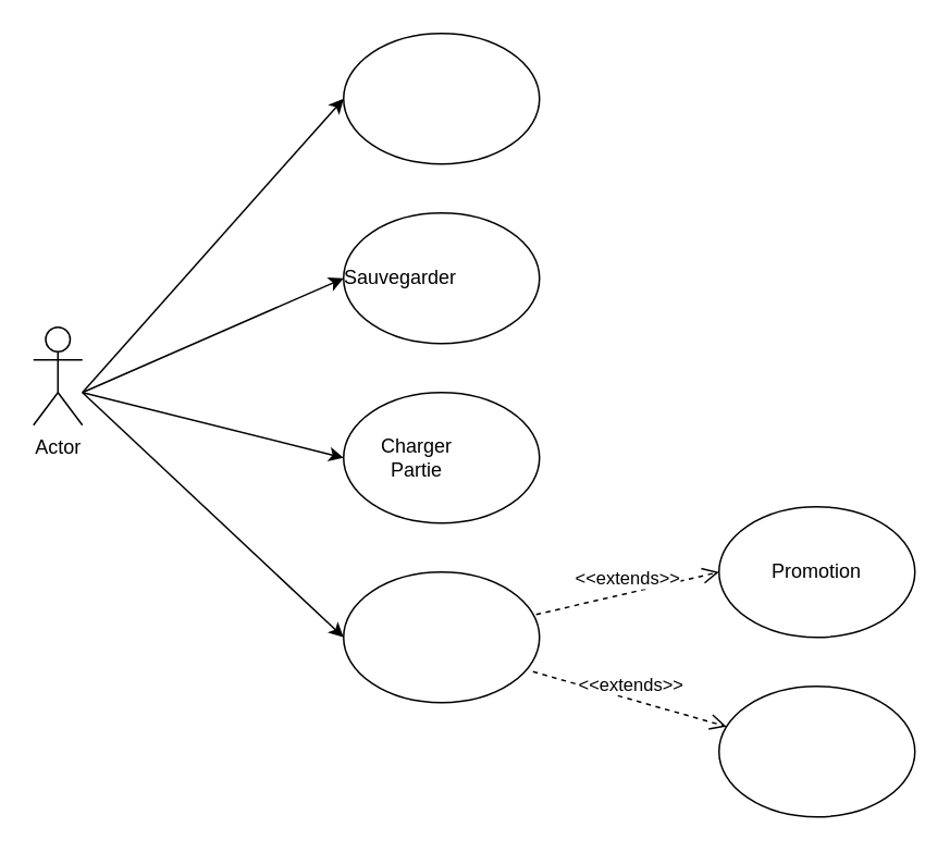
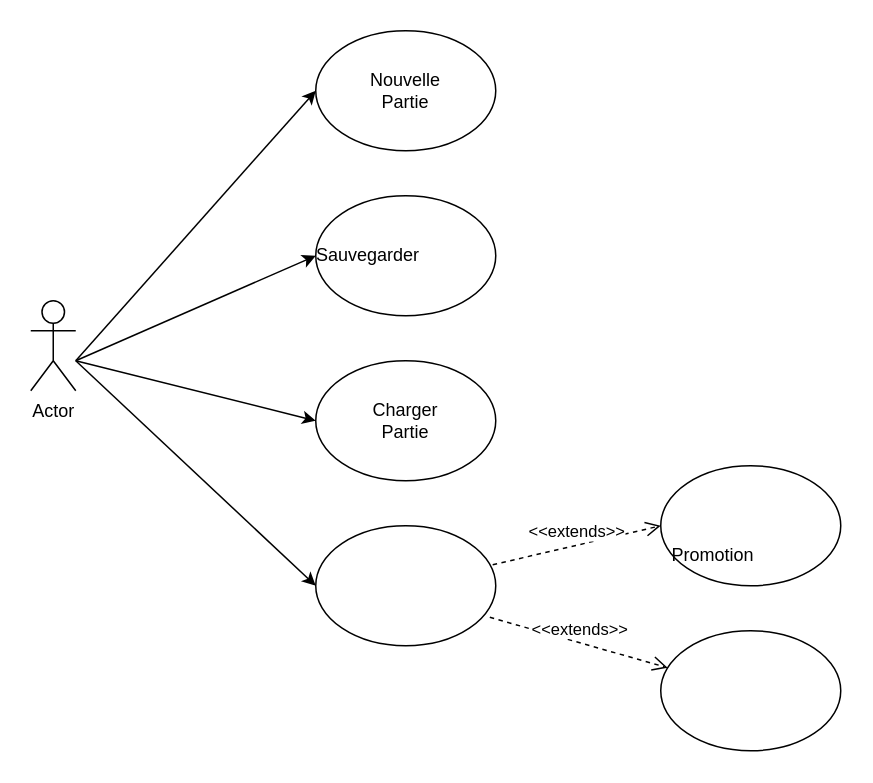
  <mxCell id="0" />
  <mxCell id="1" parent="0" />
  <mxCell id="2" value="Actor" style="shape=umlActor;verticalLabelPosition=bottom;labelBackgroundColor=#ffffff;verticalAlign=top;html=1;outlineConnect=0;" parent="1" vertex="1"><mxGeometry x="20" y="200" width="30" height="60" as="geometry" /></mxCell>
  <mxCell id="3" value="" style="ellipse;whiteSpace=wrap;html=1;" parent="1" vertex="1"><mxGeometry x="210" y="20" width="120" height="80" as="geometry" /></mxCell>
+ <mxCell id="4" value="&lt;div&gt;Nouvelle&lt;/div&gt;&lt;div&gt;Partie&lt;br&gt;&lt;/div&gt;" style="text;html=1;strokeColor=none;fillColor=none;align=center;verticalAlign=middle;whiteSpace=wrap;rounded=0;" parent="1" vertex="1"><mxGeometry x="250" y="50" width="40" height="20" as="geometry" /></mxCell>
  <mxCell id="5" value="" style="ellipse;whiteSpace=wrap;html=1;" parent="1" vertex="1"><mxGeometry x="210" y="130" width="120" height="80" as="geometry" /></mxCell>
  <mxCell id="6" value="Sauvegarder" style="text;html=1;strokeColor=none;fillColor=none;align=center;verticalAlign=middle;whiteSpace=wrap;rounded=0;" parent="1" vertex="1"><mxGeometry x="225" y="160" width="40" height="20" as="geometry" /></mxCell>
  <mxCell id="7" value="" style="ellipse;whiteSpace=wrap;html=1;" parent="1" vertex="1"><mxGeometry x="210" y="240" width="120" height="80" as="geometry" /></mxCell>
- <mxCell id="8" value="&lt;div&gt;Charger &lt;br&gt;&lt;/div&gt;&lt;div&gt;Partie&lt;br&gt;&lt;/div&gt;" style="text;html=1;strokeColor=none;fillColor=none;align=center;verticalAlign=middle;whiteSpace=wrap;rounded=0;" parent="1" vertex="1"><mxGeometry x="235" y="270" width="40" height="20" as="geometry" /></mxCell>
+ <mxCell id="8" value="&lt;div&gt;Charger &lt;br&gt;&lt;/div&gt;&lt;div&gt;Partie&lt;br&gt;&lt;/div&gt;" style="text;html=1;strokeColor=none;fillColor=none;align=center;verticalAlign=middle;whiteSpace=wrap;rounded=0;" parent="1" vertex="1"><mxGeometry x="250" y="270" width="40" height="20" as="geometry" /></mxCell>
  <mxCell id="9" value="" style="ellipse;whiteSpace=wrap;html=1;" parent="1" vertex="1"><mxGeometry x="210" y="350" width="120" height="80" as="geometry" /></mxCell>
  <mxCell id="10" value="" style="ellipse;whiteSpace=wrap;html=1;" parent="1" vertex="1"><mxGeometry x="440" y="310" width="120" height="80" as="geometry" /></mxCell>
- <mxCell id="11" value="Promotion" style="text;html=1;strokeColor=none;fillColor=none;align=center;verticalAlign=middle;whiteSpace=wrap;rounded=0;" parent="1" vertex="1"><mxGeometry x="480" y="340" width="40" height="20" as="geometry" /></mxCell>
+ <mxCell id="11" value="Promotion" style="text;html=1;strokeColor=none;fillColor=none;align=center;verticalAlign=middle;whiteSpace=wrap;rounded=0;" parent="1" vertex="1"><mxGeometry x="455" y="360" width="40" height="20" as="geometry" /></mxCell>
  <mxCell id="12" value="" style="endArrow=classic;html=1;entryX=0;entryY=0.5;entryDx=0;entryDy=0;" parent="1" target="7" edge="1"><mxGeometry width="50" height="50" relative="1" as="geometry"><mxPoint x="50" y="240" as="sourcePoint" /><mxPoint x="70" y="450" as="targetPoint" /></mxGeometry></mxCell>
  <mxCell id="13" value="" style="endArrow=classic;html=1;entryX=0;entryY=0.5;entryDx=0;entryDy=0;" parent="1" target="9" edge="1"><mxGeometry width="50" height="50" relative="1" as="geometry"><mxPoint x="50" y="240" as="sourcePoint" /><mxPoint x="220" y="290" as="targetPoint" /></mxGeometry></mxCell>
  <mxCell id="14" value="" style="endArrow=classic;html=1;entryX=0;entryY=0.5;entryDx=0;entryDy=0;" parent="1" target="5" edge="1"><mxGeometry width="50" height="50" relative="1" as="geometry"><mxPoint x="50" y="240" as="sourcePoint" /><mxPoint x="230" y="300" as="targetPoint" /></mxGeometry></mxCell>
  <mxCell id="15" value="" style="endArrow=classic;html=1;entryX=0;entryY=0.5;entryDx=0;entryDy=0;" parent="1" target="3" edge="1"><mxGeometry width="50" height="50" relative="1" as="geometry"><mxPoint x="50" y="240" as="sourcePoint" /><mxPoint x="240" y="310" as="targetPoint" /></mxGeometry></mxCell>
  <mxCell id="16" value="" style="ellipse;whiteSpace=wrap;html=1;" parent="1" vertex="1"><mxGeometry x="440" y="420" width="120" height="80" as="geometry" /></mxCell>
  <mxCell id="17" value="&amp;lt;&amp;lt;extends&amp;gt;&amp;gt;" style="html=1;verticalAlign=bottom;endArrow=open;dashed=1;endSize=8;exitX=0.983;exitY=0.325;exitDx=0;exitDy=0;exitPerimeter=0;entryX=0;entryY=0.5;entryDx=0;entryDy=0;" parent="1" source="9" target="10" edge="1"><mxGeometry relative="1" as="geometry"><mxPoint x="740" y="229.5" as="sourcePoint" /><mxPoint x="310" y="229.5" as="targetPoint" /></mxGeometry></mxCell>
  <mxCell id="18" value="&amp;lt;&amp;lt;extends&amp;gt;&amp;gt;" style="html=1;verticalAlign=bottom;endArrow=open;dashed=1;endSize=8;exitX=0.967;exitY=0.763;exitDx=0;exitDy=0;exitPerimeter=0;" parent="1" source="9" target="16" edge="1"><mxGeometry relative="1" as="geometry"><mxPoint x="530" y="469.5" as="sourcePoint" /><mxPoint x="100" y="469.5" as="targetPoint" /></mxGeometry></mxCell>
